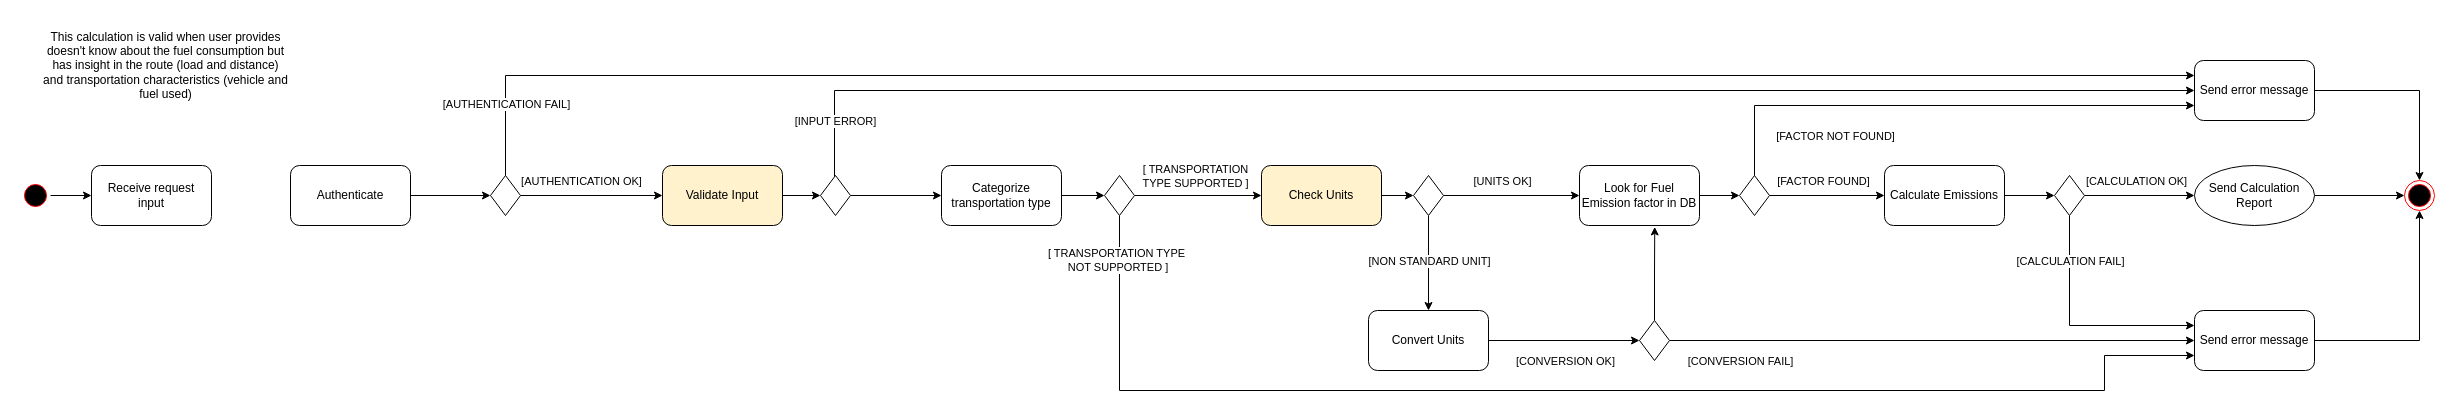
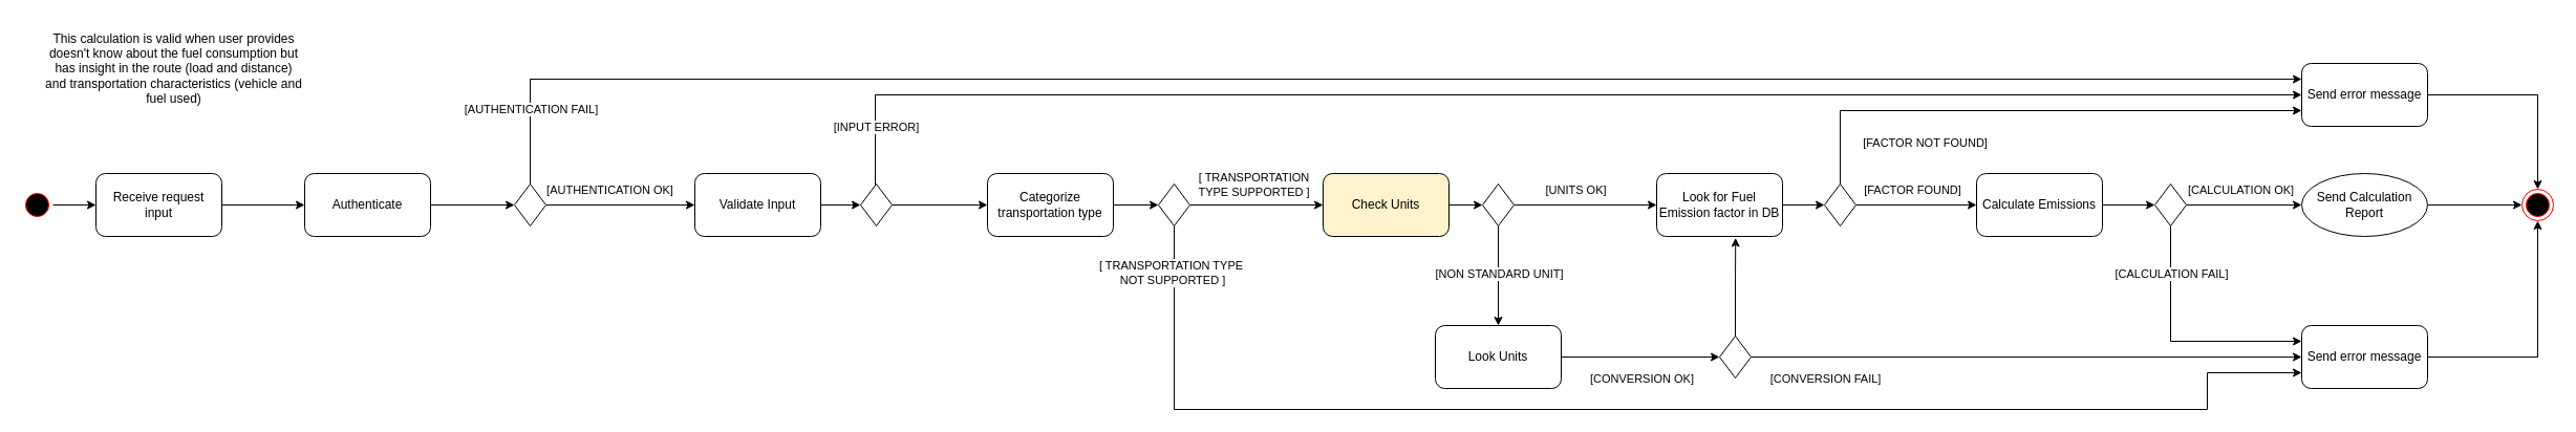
  <mxCell id="0" />
  <mxCell id="1" parent="0" />
+ <mxCell id="2" style="edgeStyle=orthogonalEdgeStyle;rounded=0;orthogonalLoop=1;jettySize=auto;html=1;" parent="1" source="3" target="7" edge="1"><mxGeometry relative="1" as="geometry" /></mxCell>
  <mxCell id="3" value="Receive request &lt;br&gt;input" style="rounded=1;whiteSpace=wrap;html=1;" parent="1" vertex="1"><mxGeometry x="91" y="165" width="120" height="60" as="geometry" /></mxCell>
  <mxCell id="4" style="edgeStyle=orthogonalEdgeStyle;rounded=0;orthogonalLoop=1;jettySize=auto;html=1;exitX=1;exitY=0.5;exitDx=0;exitDy=0;entryX=0;entryY=0.5;entryDx=0;entryDy=0;" parent="1" source="5" target="3" edge="1"><mxGeometry relative="1" as="geometry" /></mxCell>
  <mxCell id="5" value="" style="ellipse;shape=startState;fillColor=#000000;strokeColor=#ff0000;" parent="1" vertex="1"><mxGeometry x="20" y="180" width="30" height="30" as="geometry" /></mxCell>
  <mxCell id="6" style="edgeStyle=orthogonalEdgeStyle;rounded=0;orthogonalLoop=1;jettySize=auto;html=1;entryX=0;entryY=0.5;entryDx=0;entryDy=0;" parent="1" source="7" target="12" edge="1"><mxGeometry relative="1" as="geometry" /></mxCell>
  <mxCell id="7" value="Authenticate" style="whiteSpace=wrap;html=1;rounded=1;" parent="1" vertex="1"><mxGeometry x="290" y="165" width="120" height="60" as="geometry" /></mxCell>
  <mxCell id="8" value="" style="edgeStyle=orthogonalEdgeStyle;rounded=0;orthogonalLoop=1;jettySize=auto;html=1;" parent="1" source="12" target="14" edge="1"><mxGeometry relative="1" as="geometry" /></mxCell>
  <mxCell id="9" value="[AUTHENTICATION OK]" style="edgeLabel;html=1;align=center;verticalAlign=middle;resizable=0;points=[];" parent="8" vertex="1" connectable="0"><mxGeometry x="-0.386" y="1" relative="1" as="geometry"><mxPoint x="16" y="-14" as="offset" /></mxGeometry></mxCell>
  <mxCell id="10" style="edgeStyle=orthogonalEdgeStyle;rounded=0;orthogonalLoop=1;jettySize=auto;html=1;entryX=0;entryY=0.25;entryDx=0;entryDy=0;" parent="1" source="12" target="44" edge="1"><mxGeometry relative="1" as="geometry"><Array as="points"><mxPoint x="505" y="75" /></Array><mxPoint x="2124" y="70" as="targetPoint" /></mxGeometry></mxCell>
  <mxCell id="11" value="[AUTHENTICATION FAIL]" style="edgeLabel;html=1;align=center;verticalAlign=middle;resizable=0;points=[];" parent="10" vertex="1" connectable="0"><mxGeometry x="-0.916" relative="1" as="geometry"><mxPoint y="3" as="offset" /></mxGeometry></mxCell>
  <mxCell id="12" value="" style="rhombus;whiteSpace=wrap;html=1;" parent="1" vertex="1"><mxGeometry x="490" y="175" width="30" height="40" as="geometry" /></mxCell>
  <mxCell id="13" style="edgeStyle=orthogonalEdgeStyle;rounded=0;orthogonalLoop=1;jettySize=auto;html=1;" parent="1" source="14" target="18" edge="1"><mxGeometry relative="1" as="geometry" /></mxCell>
- <mxCell id="14" value="Validate Input" style="whiteSpace=wrap;html=1;rounded=1;fillColor=#fff2cc;" parent="1" vertex="1"><mxGeometry x="662" y="165" width="120" height="60" as="geometry" /></mxCell>
+ <mxCell id="14" value="Validate Input" style="whiteSpace=wrap;html=1;rounded=1;" parent="1" vertex="1"><mxGeometry x="662" y="165" width="120" height="60" as="geometry" /></mxCell>
  <mxCell id="15" value="" style="edgeStyle=orthogonalEdgeStyle;rounded=0;orthogonalLoop=1;jettySize=auto;html=1;entryX=0;entryY=0.5;entryDx=0;entryDy=0;" parent="1" source="18" target="56" edge="1"><mxGeometry relative="1" as="geometry" /></mxCell>
  <mxCell id="16" style="edgeStyle=orthogonalEdgeStyle;rounded=0;orthogonalLoop=1;jettySize=auto;html=1;entryX=0;entryY=0.5;entryDx=0;entryDy=0;" parent="1" source="18" edge="1" target="44"><mxGeometry relative="1" as="geometry"><mxPoint x="1149" y="90" as="targetPoint" /><Array as="points"><mxPoint x="834" y="90" /></Array></mxGeometry></mxCell>
  <mxCell id="17" value="[INPUT ERROR]" style="edgeLabel;html=1;align=center;verticalAlign=middle;resizable=0;points=[];" parent="16" vertex="1" connectable="0"><mxGeometry x="0.17" y="1" relative="1" as="geometry"><mxPoint x="-759" y="31" as="offset" /></mxGeometry></mxCell>
  <mxCell id="18" value="" style="rhombus;whiteSpace=wrap;html=1;" parent="1" vertex="1"><mxGeometry x="820" y="175" width="30" height="40" as="geometry" /></mxCell>
  <mxCell id="19" style="edgeStyle=orthogonalEdgeStyle;rounded=0;orthogonalLoop=1;jettySize=auto;html=1;entryX=0;entryY=0.5;entryDx=0;entryDy=0;" parent="1" source="20" target="25" edge="1"><mxGeometry relative="1" as="geometry" /></mxCell>
  <mxCell id="20" value="Check Units" style="whiteSpace=wrap;html=1;rounded=1;fillColor=#fff2cc;" parent="1" vertex="1"><mxGeometry x="1261" y="165" width="120" height="60" as="geometry" /></mxCell>
  <mxCell id="21" value="" style="edgeStyle=orthogonalEdgeStyle;rounded=0;orthogonalLoop=1;jettySize=auto;html=1;" parent="1" source="25" target="27" edge="1"><mxGeometry relative="1" as="geometry"><mxPoint x="1374" y="195" as="targetPoint" /></mxGeometry></mxCell>
  <mxCell id="22" value="[UNITS OK]" style="edgeLabel;html=1;align=center;verticalAlign=middle;resizable=0;points=[];" parent="21" vertex="1" connectable="0"><mxGeometry x="-0.146" y="1" relative="1" as="geometry"><mxPoint y="-14" as="offset" /></mxGeometry></mxCell>
  <mxCell id="23" value="" style="edgeStyle=orthogonalEdgeStyle;rounded=0;orthogonalLoop=1;jettySize=auto;html=1;" parent="1" source="25" target="47" edge="1"><mxGeometry relative="1" as="geometry" /></mxCell>
  <mxCell id="24" value="[NON STANDARD UNIT]" style="edgeLabel;html=1;align=center;verticalAlign=middle;resizable=0;points=[];" parent="23" vertex="1" connectable="0"><mxGeometry x="-0.179" relative="1" as="geometry"><mxPoint y="6" as="offset" /></mxGeometry></mxCell>
  <mxCell id="25" value="" style="rhombus;whiteSpace=wrap;html=1;" parent="1" vertex="1"><mxGeometry x="1413" y="175" width="30" height="40" as="geometry" /></mxCell>
  <mxCell id="26" style="edgeStyle=orthogonalEdgeStyle;rounded=0;orthogonalLoop=1;jettySize=auto;html=1;entryX=0;entryY=0.5;entryDx=0;entryDy=0;" parent="1" source="27" target="32" edge="1"><mxGeometry relative="1" as="geometry" /></mxCell>
  <mxCell id="27" value="Look for Fuel Emission factor in DB" style="rounded=1;whiteSpace=wrap;html=1;" parent="1" vertex="1"><mxGeometry x="1579" y="165" width="120" height="60" as="geometry" /></mxCell>
  <mxCell id="28" value="" style="edgeStyle=orthogonalEdgeStyle;rounded=0;orthogonalLoop=1;jettySize=auto;html=1;" parent="1" source="32" target="34" edge="1"><mxGeometry relative="1" as="geometry" /></mxCell>
  <mxCell id="29" value="[FACTOR FOUND]" style="edgeLabel;html=1;align=center;verticalAlign=middle;resizable=0;points=[];" parent="28" vertex="1" connectable="0"><mxGeometry x="-0.277" relative="1" as="geometry"><mxPoint x="11" y="-15" as="offset" /></mxGeometry></mxCell>
  <mxCell id="30" style="edgeStyle=orthogonalEdgeStyle;rounded=0;orthogonalLoop=1;jettySize=auto;html=1;entryX=0;entryY=0.75;entryDx=0;entryDy=0;" parent="1" source="32" edge="1" target="44"><mxGeometry relative="1" as="geometry"><mxPoint x="1754" y="90" as="targetPoint" /><Array as="points"><mxPoint x="1754" y="105" /></Array></mxGeometry></mxCell>
  <mxCell id="31" value="[FACTOR NOT FOUND]" style="edgeLabel;html=1;align=center;verticalAlign=middle;resizable=0;points=[];" parent="30" vertex="1" connectable="0"><mxGeometry x="0.189" relative="1" as="geometry"><mxPoint x="-153" y="30" as="offset" /></mxGeometry></mxCell>
  <mxCell id="32" value="" style="rhombus;whiteSpace=wrap;html=1;" parent="1" vertex="1"><mxGeometry x="1739" y="175" width="30" height="40" as="geometry" /></mxCell>
  <mxCell id="33" style="edgeStyle=orthogonalEdgeStyle;rounded=0;orthogonalLoop=1;jettySize=auto;html=1;entryX=0;entryY=0.5;entryDx=0;entryDy=0;" parent="1" source="34" target="39" edge="1"><mxGeometry relative="1" as="geometry" /></mxCell>
  <mxCell id="34" value="Calculate Emissions" style="whiteSpace=wrap;html=1;rounded=1;" parent="1" vertex="1"><mxGeometry x="1884" y="165" width="120" height="60" as="geometry" /></mxCell>
  <mxCell id="35" value="" style="edgeStyle=orthogonalEdgeStyle;rounded=0;orthogonalLoop=1;jettySize=auto;html=1;" parent="1" source="39" target="41" edge="1"><mxGeometry relative="1" as="geometry" /></mxCell>
  <mxCell id="36" value="[CALCULATION OK]" style="edgeLabel;html=1;align=center;verticalAlign=middle;resizable=0;points=[];" parent="35" vertex="1" connectable="0"><mxGeometry x="-0.297" y="1" relative="1" as="geometry"><mxPoint x="12" y="-14" as="offset" /></mxGeometry></mxCell>
  <mxCell id="37" style="edgeStyle=orthogonalEdgeStyle;rounded=0;orthogonalLoop=1;jettySize=auto;html=1;entryX=0;entryY=0.25;entryDx=0;entryDy=0;" parent="1" source="39" edge="1" target="53"><mxGeometry relative="1" as="geometry"><mxPoint x="2069" y="340" as="targetPoint" /><Array as="points"><mxPoint x="2069" y="325" /></Array></mxGeometry></mxCell>
  <mxCell id="38" value="[CALCULATION FAIL]" style="edgeLabel;html=1;align=center;verticalAlign=middle;resizable=0;points=[];" parent="37" vertex="1" connectable="0"><mxGeometry x="-0.147" relative="1" as="geometry"><mxPoint y="-55" as="offset" /></mxGeometry></mxCell>
  <mxCell id="39" value="" style="rhombus;whiteSpace=wrap;html=1;" parent="1" vertex="1"><mxGeometry x="2054" y="175" width="30" height="40" as="geometry" /></mxCell>
  <mxCell id="40" style="edgeStyle=orthogonalEdgeStyle;rounded=0;orthogonalLoop=1;jettySize=auto;html=1;" parent="1" source="41" target="42" edge="1"><mxGeometry relative="1" as="geometry" /></mxCell>
  <mxCell id="41" value="Send Calculation Report" style="ellipse;whiteSpace=wrap;html=1;" parent="1" vertex="1"><mxGeometry x="2194" y="165" width="120" height="60" as="geometry" /></mxCell>
  <mxCell id="42" value="" style="ellipse;shape=endState;fillColor=#000000;strokeColor=#ff0000" parent="1" vertex="1"><mxGeometry x="2404" y="180" width="30" height="30" as="geometry" /></mxCell>
  <mxCell id="43" style="edgeStyle=orthogonalEdgeStyle;rounded=0;orthogonalLoop=1;jettySize=auto;html=1;" parent="1" source="44" target="42" edge="1"><mxGeometry relative="1" as="geometry" /></mxCell>
  <mxCell id="44" value="Send error message" style="rounded=1;whiteSpace=wrap;html=1;" parent="1" vertex="1"><mxGeometry x="2194" y="60" width="120" height="60" as="geometry" /></mxCell>
  <mxCell id="45" style="edgeStyle=orthogonalEdgeStyle;rounded=0;orthogonalLoop=1;jettySize=auto;html=1;entryX=0;entryY=0.5;entryDx=0;entryDy=0;" parent="1" source="47" target="51" edge="1"><mxGeometry relative="1" as="geometry" /></mxCell>
  <mxCell id="46" value="[CONVERSION OK]" style="edgeLabel;html=1;align=center;verticalAlign=middle;resizable=0;points=[];" parent="45" vertex="1" connectable="0"><mxGeometry x="-0.103" relative="1" as="geometry"><mxPoint x="8" y="20" as="offset" /></mxGeometry></mxCell>
- <mxCell id="47" value="Convert Units" style="whiteSpace=wrap;html=1;rounded=1;" parent="1" vertex="1"><mxGeometry x="1368" y="310" width="120" height="60" as="geometry" /></mxCell>
+ <mxCell id="47" value="Look Units" style="whiteSpace=wrap;html=1;rounded=1;" parent="1" vertex="1"><mxGeometry x="1368" y="310" width="120" height="60" as="geometry" /></mxCell>
  <mxCell id="48" style="edgeStyle=orthogonalEdgeStyle;rounded=0;orthogonalLoop=1;jettySize=auto;html=1;entryX=0.627;entryY=1.024;entryDx=0;entryDy=0;entryPerimeter=0;" parent="1" source="51" target="27" edge="1"><mxGeometry relative="1" as="geometry" /></mxCell>
  <mxCell id="49" style="edgeStyle=orthogonalEdgeStyle;rounded=0;orthogonalLoop=1;jettySize=auto;html=1;entryX=0;entryY=0.5;entryDx=0;entryDy=0;" parent="1" source="51" target="53" edge="1"><mxGeometry relative="1" as="geometry" /></mxCell>
  <mxCell id="50" value="[CONVERSION FAIL]" style="edgeLabel;html=1;align=center;verticalAlign=middle;resizable=0;points=[];" parent="49" vertex="1" connectable="0"><mxGeometry x="-0.747" y="-2" relative="1" as="geometry"><mxPoint x="4" y="18" as="offset" /></mxGeometry></mxCell>
  <mxCell id="51" value="" style="rhombus;whiteSpace=wrap;html=1;" parent="1" vertex="1"><mxGeometry x="1639" y="320" width="30" height="40" as="geometry" /></mxCell>
  <mxCell id="52" style="edgeStyle=orthogonalEdgeStyle;rounded=0;orthogonalLoop=1;jettySize=auto;html=1;entryX=0.5;entryY=1;entryDx=0;entryDy=0;" parent="1" source="53" target="42" edge="1"><mxGeometry relative="1" as="geometry" /></mxCell>
  <mxCell id="53" value="Send error message" style="rounded=1;whiteSpace=wrap;html=1;" parent="1" vertex="1"><mxGeometry x="2194" y="310" width="120" height="60" as="geometry" /></mxCell>
  <mxCell id="54" value="This calculation is valid when user provides doesn't know about the fuel consumption but has insight in the route (load and distance) and transportation characteristics (vehicle and fuel used)" style="text;html=1;strokeColor=none;fillColor=none;align=center;verticalAlign=middle;whiteSpace=wrap;rounded=0;" vertex="1" parent="1"><mxGeometry x="41" y="20" width="249" height="90" as="geometry" /></mxCell>
  <mxCell id="55" style="edgeStyle=orthogonalEdgeStyle;rounded=0;orthogonalLoop=1;jettySize=auto;html=1;exitX=1;exitY=0.5;exitDx=0;exitDy=0;entryX=0;entryY=0.5;entryDx=0;entryDy=0;" edge="1" parent="1" source="56" target="60"><mxGeometry relative="1" as="geometry" /></mxCell>
  <mxCell id="56" value="Categorize transportation type" style="whiteSpace=wrap;html=1;rounded=1;" vertex="1" parent="1"><mxGeometry x="941" y="165" width="120" height="60" as="geometry" /></mxCell>
  <mxCell id="57" style="edgeStyle=orthogonalEdgeStyle;rounded=0;orthogonalLoop=1;jettySize=auto;html=1;exitX=1;exitY=0.5;exitDx=0;exitDy=0;" edge="1" parent="1" source="60" target="20"><mxGeometry relative="1" as="geometry" /></mxCell>
  <mxCell id="58" value="[ TRANSPORTATION &lt;br&gt;TYPE SUPPORTED ]" style="edgeLabel;html=1;align=center;verticalAlign=middle;resizable=0;points=[];" vertex="1" connectable="0" parent="57"><mxGeometry x="-0.37" relative="1" as="geometry"><mxPoint x="20" y="-20" as="offset" /></mxGeometry></mxCell>
  <mxCell id="59" style="edgeStyle=orthogonalEdgeStyle;rounded=0;orthogonalLoop=1;jettySize=auto;html=1;exitX=0.5;exitY=1;exitDx=0;exitDy=0;entryX=0;entryY=0.75;entryDx=0;entryDy=0;" edge="1" parent="1" source="60" target="53"><mxGeometry relative="1" as="geometry"><Array as="points"><mxPoint x="1119" y="390" /><mxPoint x="2104" y="390" /><mxPoint x="2104" y="355" /></Array></mxGeometry></mxCell>
  <mxCell id="60" value="" style="rhombus;whiteSpace=wrap;html=1;" vertex="1" parent="1"><mxGeometry x="1104" y="175" width="30" height="40" as="geometry" /></mxCell>
  <mxCell id="61" value="[ TRANSPORTATION TYPE&lt;br&gt;&amp;nbsp;NOT SUPPORTED ]" style="edgeLabel;html=1;align=center;verticalAlign=middle;resizable=0;points=[];" vertex="1" connectable="0" parent="1"><mxGeometry x="1194" y="185" as="geometry"><mxPoint x="-79" y="74" as="offset" /></mxGeometry></mxCell>
